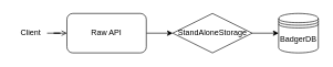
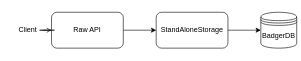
  <mxCell id="0" />
  <mxCell id="1" parent="0" />
  <mxCell id="2" style="edgeStyle=orthogonalEdgeStyle;rounded=0;orthogonalLoop=1;jettySize=auto;html=1;exitX=1;exitY=0.5;exitDx=0;exitDy=0;entryX=0;entryY=0.5;entryDx=0;entryDy=0;" edge="1" parent="1" source="3" target="5"><mxGeometry relative="1" as="geometry" /></mxCell>
- <mxCell id="3" value="Raw API" style="rounded=1;whiteSpace=wrap;html=1;" vertex="1" parent="1"><mxGeometry x="100" y="20" width="120" height="60" as="geometry" /></mxCell>
+ <mxCell id="3" value="Raw API" style="rounded=1;whiteSpace=wrap;html=1;" vertex="1" parent="1"><mxGeometry x="85" y="20" width="120" height="60" as="geometry" /></mxCell>
  <mxCell id="4" style="edgeStyle=orthogonalEdgeStyle;rounded=0;orthogonalLoop=1;jettySize=auto;html=1;exitX=1;exitY=0.5;exitDx=0;exitDy=0;entryX=0;entryY=0.5;entryDx=0;entryDy=0;" edge="1" parent="1" source="5" target="6"><mxGeometry relative="1" as="geometry" /></mxCell>
- <mxCell id="5" value="StandAloneStorage" style="rhombus;whiteSpace=wrap;html=1;" vertex="1" parent="1"><mxGeometry x="260" y="20" width="120" height="60" as="geometry" /></mxCell>
- <mxCell id="6" value="BadgerDB" style="shape=datastore;whiteSpace=wrap;html=1;" vertex="1" parent="1"><mxGeometry x="420" y="20" width="60" height="60" as="geometry" /></mxCell>
+ <mxCell id="5" value="StandAloneStorage" style="rounded=1;whiteSpace=wrap;html=1;" vertex="1" parent="1"><mxGeometry x="260" y="20" width="120" height="60" as="geometry" /></mxCell>
+ <mxCell id="6" value="BadgerDB" style="shape=datastore;whiteSpace=wrap;html=1;" vertex="1" parent="1"><mxGeometry x="435" y="20" width="60" height="60" as="geometry" /></mxCell>
  <mxCell id="7" value="" style="edgeStyle=orthogonalEdgeStyle;rounded=0;orthogonalLoop=1;jettySize=auto;html=1;endArrow=open;" edge="1" parent="1" source="8" target="3"><mxGeometry relative="1" as="geometry" /></mxCell>
  <mxCell id="8" value="Client" style="text;html=1;align=center;verticalAlign=middle;resizable=0;points=[];autosize=1;strokeColor=none;fillColor=none;" vertex="1" parent="1"><mxGeometry x="20" y="40" width="50" height="20" as="geometry" /></mxCell>
